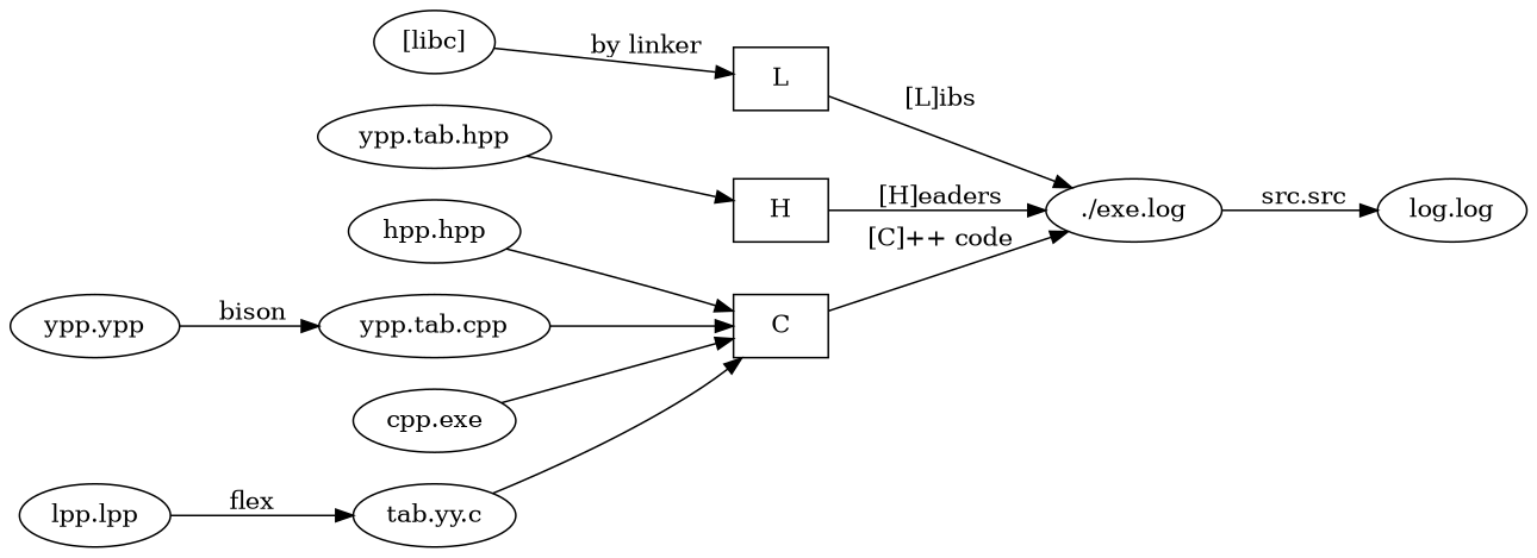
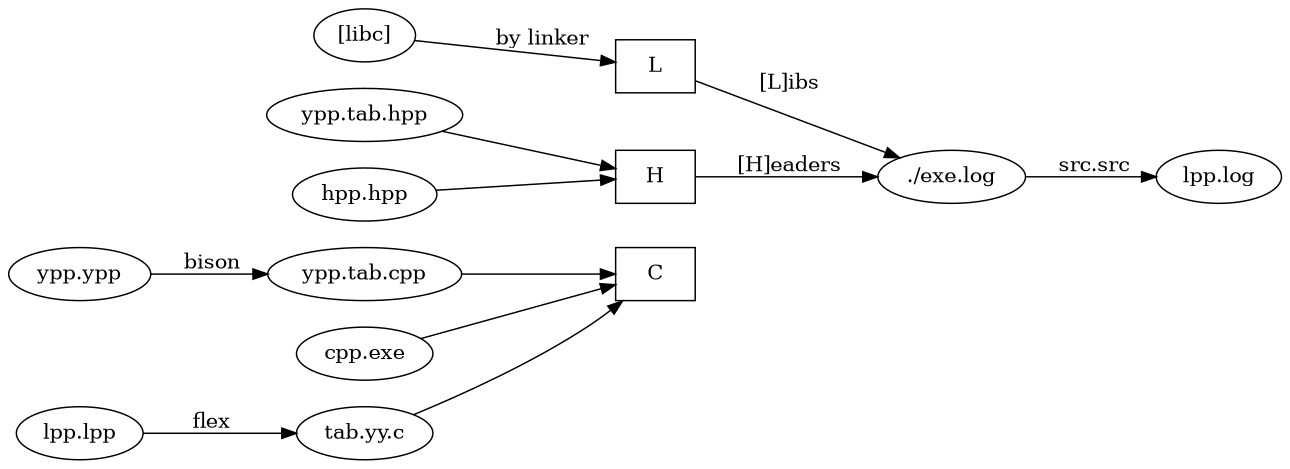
  digraph {
    rankdir=LR
    "ypp.ypp"
    "ypp.tab.cpp"
    C [shape=box]
    H [shape=box]
    "ypp.tab.hpp"
    n6 [label="./exe.log"]
    n7 [label="tab.yy.c"]
    "lpp.lpp"
-   "log.log"
+   "log.log" [label="lpp.log"]
    n10 [label="cpp.exe"]
    "hpp.hpp"
    L [shape=box]
    "[libc]"
    "ypp.ypp" -> "ypp.tab.cpp" [label="\ bison"]
    "ypp.tab.cpp" -> C
-   C -> n6 [label="\ [C]++ code"]
    H -> n6 [label="\ [H]eaders"]
    "ypp.tab.hpp" -> H
    n6 -> "log.log" [label="\ src.src"]
    n7 -> C
    "lpp.lpp" -> n7 [label="\n flex"]
    n10 -> C
-   "hpp.hpp" -> C
+   "hpp.hpp" -> H
    L -> n6 [label="\ [L]ibs"]
    "[libc]" -> L [label="\ by linker"]
  }
